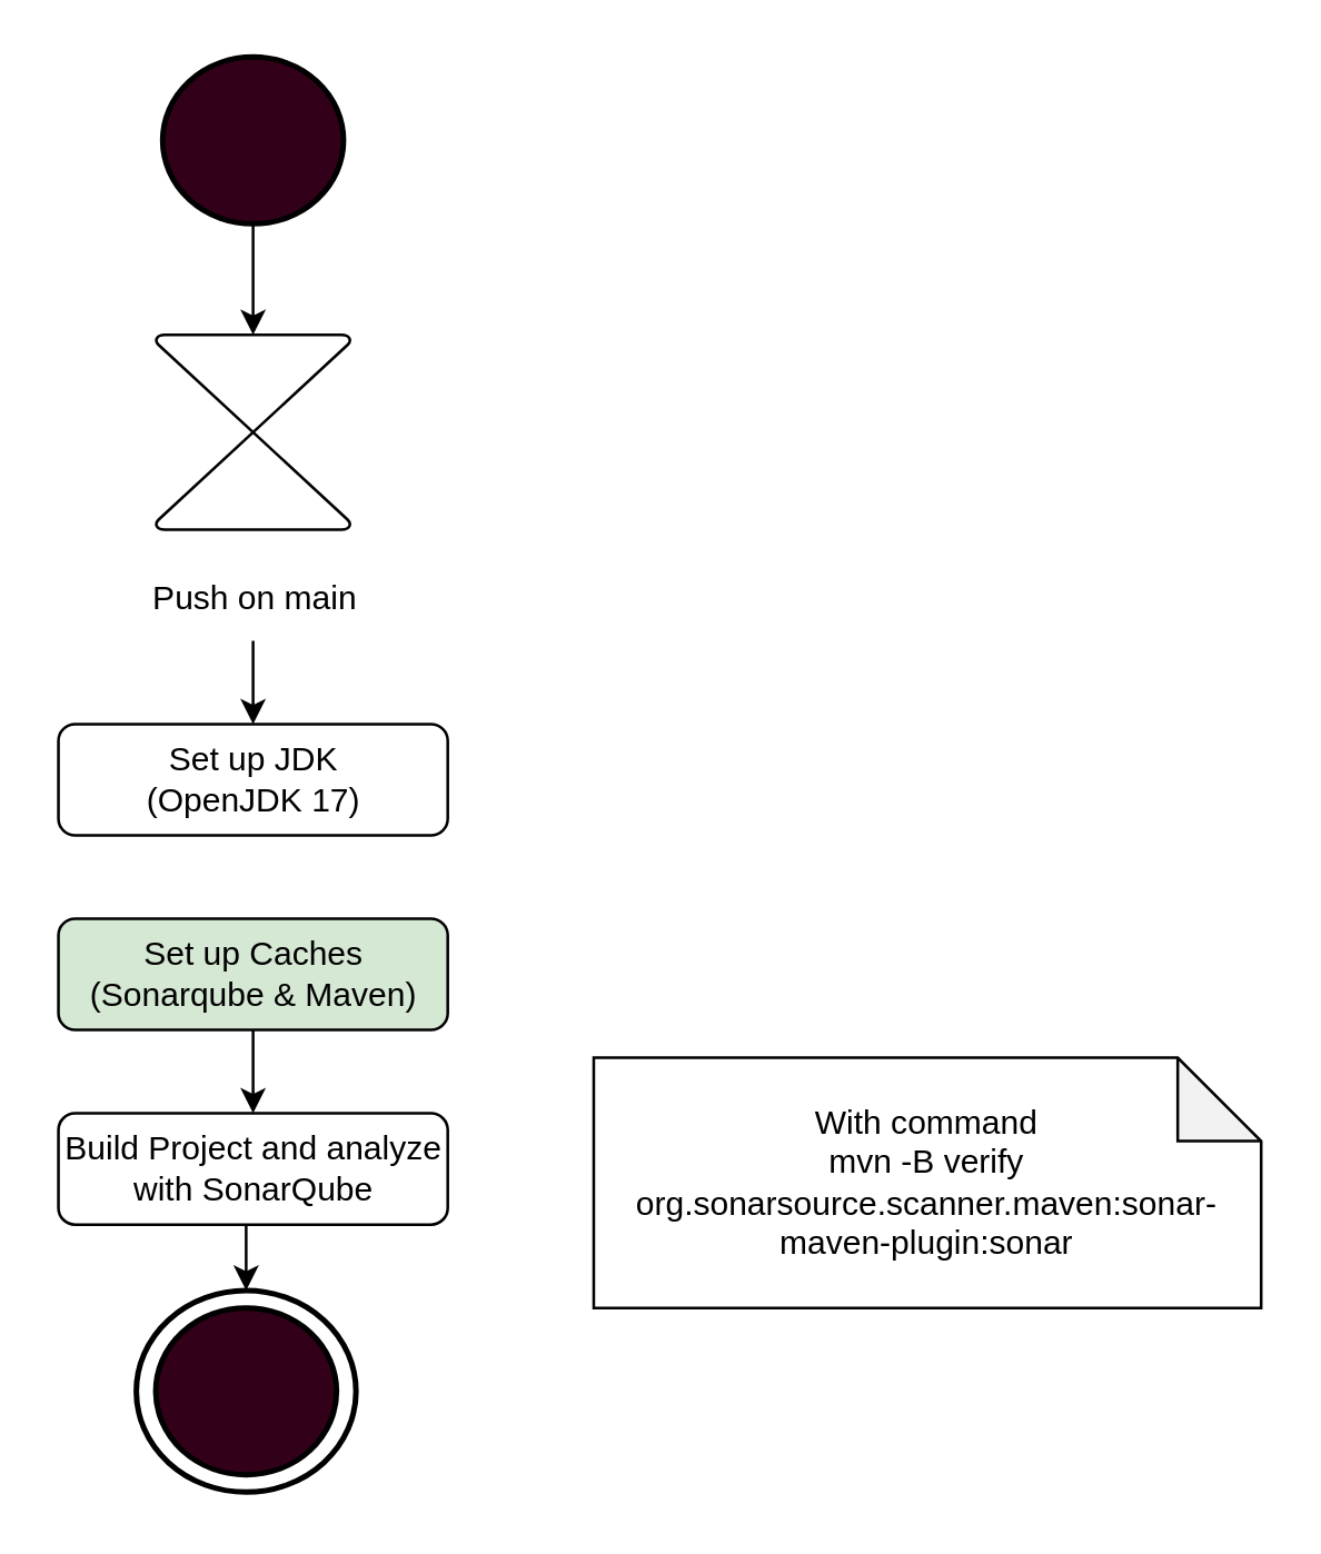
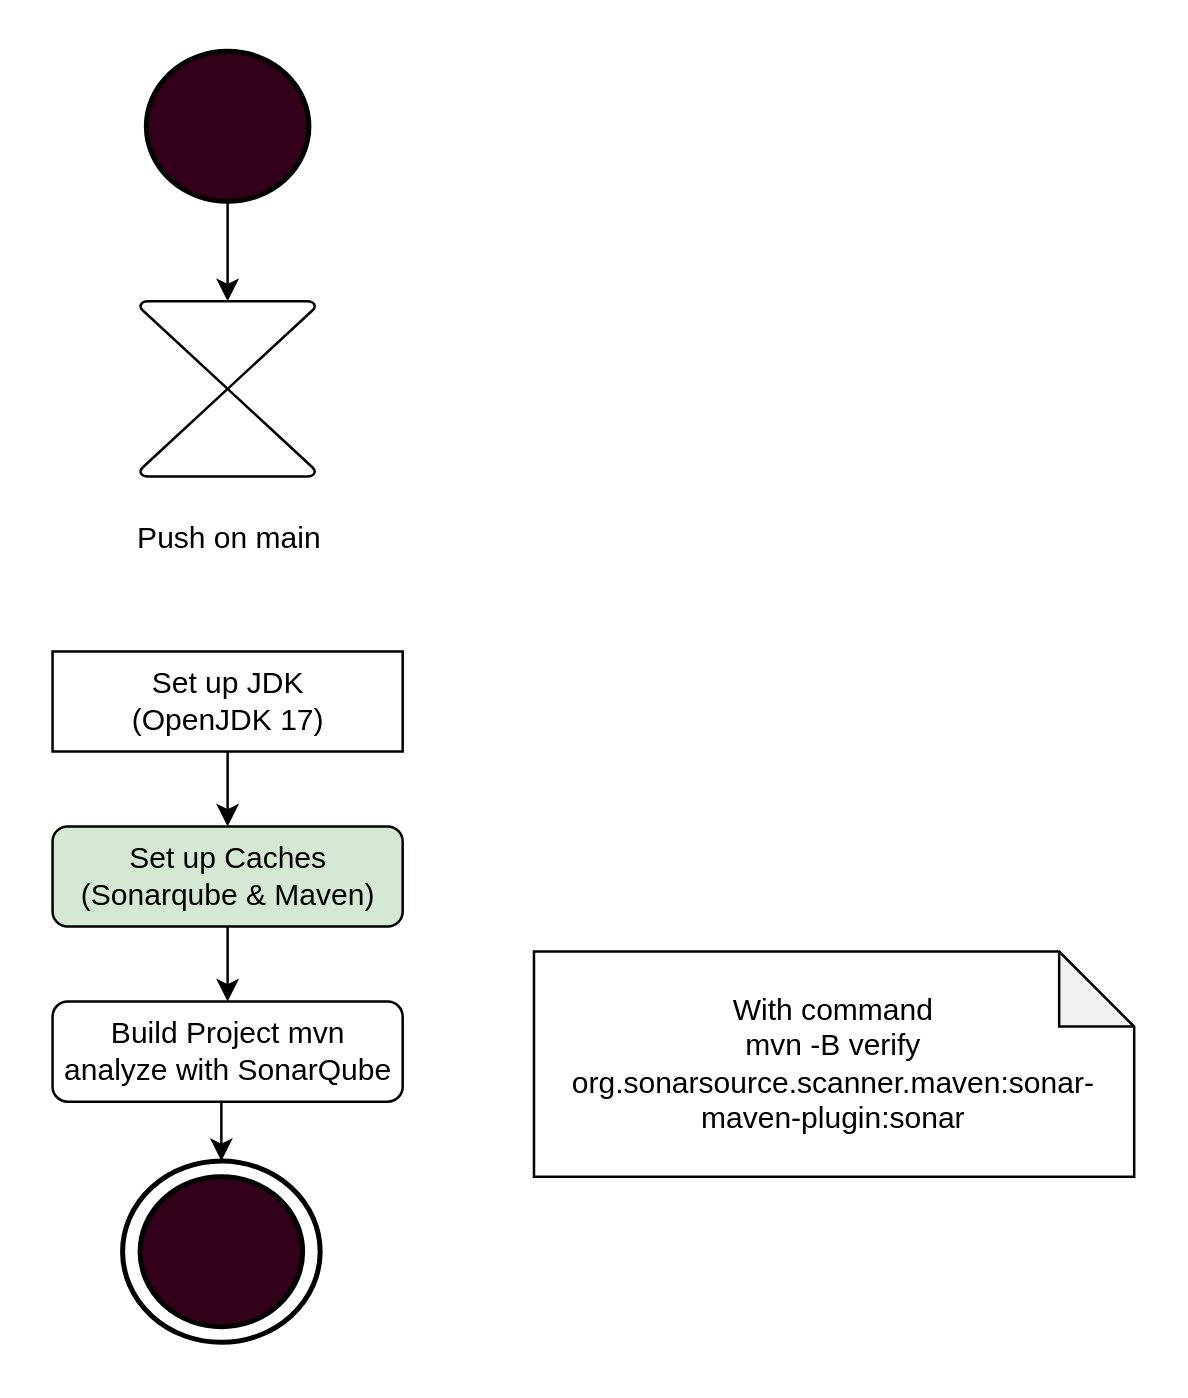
  <mxCell id="0" />
  <mxCell id="1" parent="0" />
- <mxCell id="3" value="Set up JDK&lt;br&gt;(OpenJDK 17)" style="rounded=1;whiteSpace=wrap;html=1;fontSize=12;glass=0;strokeWidth=1;shadow=0;" parent="1" vertex="1"><mxGeometry x="20.5" y="260" width="140" height="40" as="geometry" /></mxCell>
+ <mxCell id="2" style="edgeStyle=orthogonalEdgeStyle;rounded=0;orthogonalLoop=1;jettySize=auto;html=1;" parent="1" source="3" target="5" edge="1"><mxGeometry relative="1" as="geometry" /></mxCell>
+ <mxCell id="3" value="Set up JDK&lt;br&gt;(OpenJDK 17)" style="whiteSpace=wrap;html=1;fontSize=12;glass=0;strokeWidth=1;shadow=0;rounded=0;" parent="1" vertex="1"><mxGeometry x="20.5" y="260" width="140" height="40" as="geometry" /></mxCell>
  <mxCell id="4" style="edgeStyle=orthogonalEdgeStyle;rounded=0;orthogonalLoop=1;jettySize=auto;html=1;exitX=0.5;exitY=1;exitDx=0;exitDy=0;entryX=0.5;entryY=0;entryDx=0;entryDy=0;" parent="1" source="5" target="12" edge="1"><mxGeometry relative="1" as="geometry" /></mxCell>
  <mxCell id="5" value="Set up Caches (Sonarqube &amp;amp; Maven)" style="rounded=1;whiteSpace=wrap;html=1;fontSize=12;glass=0;strokeWidth=1;shadow=0;fillColor=#d5e8d4;" parent="1" vertex="1"><mxGeometry x="20.5" y="330" width="140" height="40" as="geometry" /></mxCell>
  <mxCell id="6" value="" style="verticalLabelPosition=bottom;verticalAlign=top;html=1;shape=mxgraph.flowchart.collate;" parent="1" vertex="1"><mxGeometry x="55.5" y="120" width="70" height="70" as="geometry" /></mxCell>
- <mxCell id="7" style="edgeStyle=orthogonalEdgeStyle;rounded=0;orthogonalLoop=1;jettySize=auto;html=1;entryX=0.5;entryY=0;entryDx=0;entryDy=0;" parent="1" source="8" target="3" edge="1"><mxGeometry relative="1" as="geometry" /></mxCell>
  <mxCell id="8" value="Push on main" style="text;html=1;align=center;verticalAlign=middle;resizable=0;points=[];autosize=1;strokeColor=none;fillColor=none;" parent="1" vertex="1"><mxGeometry x="40.5" y="200" width="100" height="30" as="geometry" /></mxCell>
  <mxCell id="9" style="edgeStyle=orthogonalEdgeStyle;rounded=0;orthogonalLoop=1;jettySize=auto;html=1;entryX=0.5;entryY=0;entryDx=0;entryDy=0;entryPerimeter=0;" parent="1" source="10" target="6" edge="1"><mxGeometry relative="1" as="geometry"><mxPoint x="183" y="90" as="targetPoint" /></mxGeometry></mxCell>
  <mxCell id="10" value="" style="strokeWidth=2;html=1;shape=mxgraph.flowchart.start_2;whiteSpace=wrap;fillStyle=solid;fillColor=#33001A;" parent="1" vertex="1"><mxGeometry x="58" y="20" width="65" height="60" as="geometry" /></mxCell>
  <mxCell id="11" style="edgeStyle=orthogonalEdgeStyle;rounded=0;orthogonalLoop=1;jettySize=auto;html=1;exitX=0.5;exitY=1;exitDx=0;exitDy=0;entryX=0.5;entryY=0;entryDx=0;entryDy=0;entryPerimeter=0;" parent="1" source="12" target="15" edge="1"><mxGeometry relative="1" as="geometry" /></mxCell>
- <mxCell id="12" value="Build Project and analyze with SonarQube" style="rounded=1;whiteSpace=wrap;html=1;fontSize=12;glass=0;strokeWidth=1;shadow=0;" parent="1" vertex="1"><mxGeometry x="20.5" y="400" width="140" height="40" as="geometry" /></mxCell>
+ <mxCell id="12" value="Build Project mvn analyze with SonarQube" style="rounded=1;whiteSpace=wrap;html=1;fontSize=12;glass=0;strokeWidth=1;shadow=0;" parent="1" vertex="1"><mxGeometry x="20.5" y="400" width="140" height="40" as="geometry" /></mxCell>
  <mxCell id="13" value="With command&lt;br&gt;mvn -B verify org.sonarsource.scanner.maven:sonar-maven-plugin:sonar" style="shape=note;whiteSpace=wrap;html=1;backgroundOutline=1;darkOpacity=0.05;fillStyle=auto;fillColor=none;" parent="1" vertex="1"><mxGeometry x="213" y="380" width="240" height="90" as="geometry" /></mxCell>
  <mxCell id="14" value="" style="strokeWidth=2;html=1;shape=mxgraph.flowchart.start_2;whiteSpace=wrap;fillStyle=solid;fillColor=#33001A;" parent="1" vertex="1"><mxGeometry x="55.5" y="470" width="65" height="60" as="geometry" /></mxCell>
  <mxCell id="15" value="" style="strokeWidth=2;html=1;shape=mxgraph.flowchart.start_2;whiteSpace=wrap;fillStyle=auto;fillColor=none;" parent="1" vertex="1"><mxGeometry x="48.5" y="463.75" width="79" height="72.5" as="geometry" /></mxCell>
